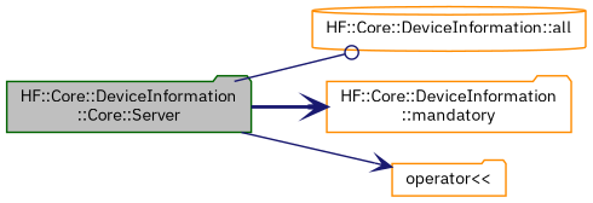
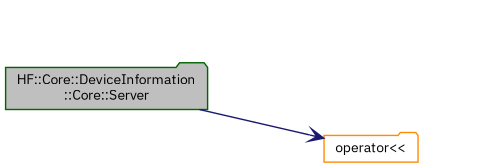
  digraph {
    fontname="IBM Plex Sans"
    rankdir=LR
    node [color=darkorange fillcolor=white fontname="IBM Plex Sans" fontsize=10 shape=folder style=filled]
    edge [arrowhead=vee color=midnightblue fontname="IBM Plex Sans" fontsize=10 labelfontname=Helvetica labelfontsize=10 style=solid]
    n1 [color=darkgreen fillcolor=grey75 fontcolor=black height=0.2 label="HF::Core::DeviceInformation\l::Core::Server" width=0.4]
-   n2 [height=0.2 label="HF::Core::DeviceInformation::all" shape=cylinder width=0.4]
-   n3 [height=0.2 label="HF::Core::DeviceInformation\l::mandatory" width=0.4]
    n4 [height=0.2 label="operator\<\<" width=0.4]
-   n1 -> n2 [arrowhead=odot]
-   n1 -> n3 [style=bold]
    n1 -> n4
  }
